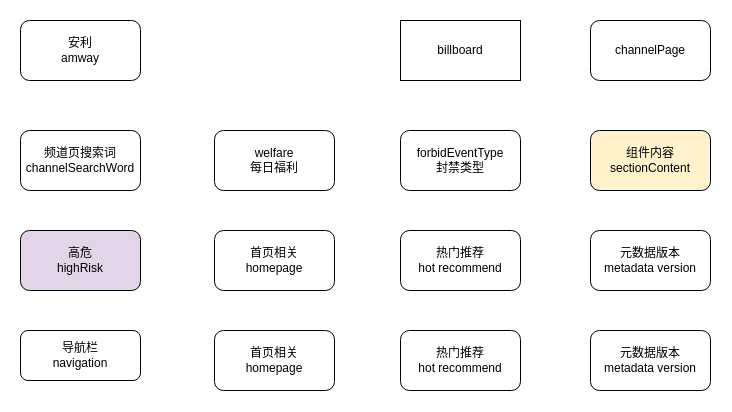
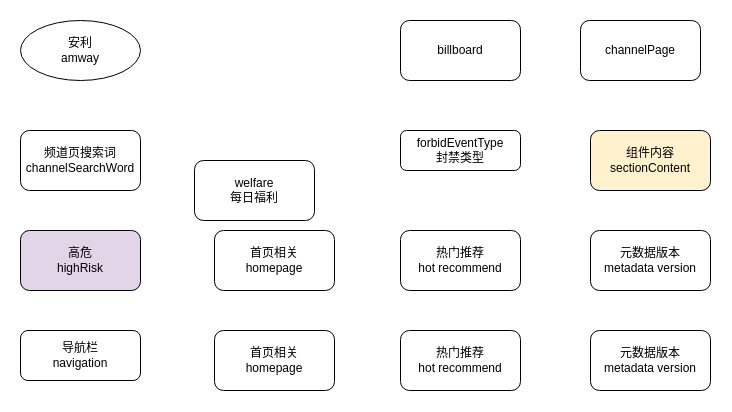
  <mxCell id="0" />
  <mxCell id="1" parent="0" />
- <mxCell id="2" value="安利&lt;br&gt;amway" style="rounded=1;whiteSpace=wrap;html=1;" vertex="1" parent="1"><mxGeometry x="20" y="20" width="120" height="60" as="geometry" /></mxCell>
- <mxCell id="3" value="billboard" style="whiteSpace=wrap;html=1;rounded=0;" vertex="1" parent="1"><mxGeometry x="400" y="20" width="120" height="60" as="geometry" /></mxCell>
- <mxCell id="4" value="channelPage" style="rounded=1;whiteSpace=wrap;html=1;" vertex="1" parent="1"><mxGeometry x="590" y="20" width="120" height="60" as="geometry" /></mxCell>
+ <mxCell id="2" value="安利&lt;br&gt;amway" style="ellipse;whiteSpace=wrap;html=1;" vertex="1" parent="1"><mxGeometry x="20" y="20" width="120" height="60" as="geometry" /></mxCell>
+ <mxCell id="3" value="billboard" style="rounded=1;whiteSpace=wrap;html=1;" vertex="1" parent="1"><mxGeometry x="400" y="20" width="120" height="60" as="geometry" /></mxCell>
+ <mxCell id="4" value="channelPage" style="rounded=1;whiteSpace=wrap;html=1;" vertex="1" parent="1"><mxGeometry x="580" y="20" width="120" height="60" as="geometry" /></mxCell>
  <mxCell id="5" value="频道页搜索词&lt;br&gt;channelSearchWord" style="rounded=1;whiteSpace=wrap;html=1;" vertex="1" parent="1"><mxGeometry x="20" y="130" width="120" height="60" as="geometry" /></mxCell>
- <mxCell id="6" value="welfare&lt;br&gt;每日福利" style="rounded=1;whiteSpace=wrap;html=1;" vertex="1" parent="1"><mxGeometry x="214" y="130" width="120" height="60" as="geometry" /></mxCell>
- <mxCell id="7" value="forbidEventType&lt;br&gt;封禁类型" style="rounded=1;whiteSpace=wrap;html=1;" vertex="1" parent="1"><mxGeometry x="400" y="130" width="120" height="60" as="geometry" /></mxCell>
+ <mxCell id="6" value="welfare&lt;br&gt;每日福利" style="rounded=1;whiteSpace=wrap;html=1;" vertex="1" parent="1"><mxGeometry x="194" y="160" width="120" height="60" as="geometry" /></mxCell>
+ <mxCell id="7" value="forbidEventType&lt;br&gt;封禁类型" style="rounded=1;whiteSpace=wrap;html=1;" vertex="1" parent="1"><mxGeometry x="400" y="130" width="120" height="40" as="geometry" /></mxCell>
  <mxCell id="8" value="组件内容&lt;br&gt;sectionContent" style="rounded=1;whiteSpace=wrap;html=1;fillColor=#fff2cc;" vertex="1" parent="1"><mxGeometry x="590" y="130" width="120" height="60" as="geometry" /></mxCell>
  <mxCell id="9" value="高危&lt;br&gt;highRisk" style="rounded=1;whiteSpace=wrap;html=1;fillColor=#e1d5e7;" vertex="1" parent="1"><mxGeometry x="20" y="230" width="120" height="60" as="geometry" /></mxCell>
  <mxCell id="10" value="首页相关&lt;br&gt;homepage" style="rounded=1;whiteSpace=wrap;html=1;" vertex="1" parent="1"><mxGeometry x="214" y="230" width="120" height="60" as="geometry" /></mxCell>
  <mxCell id="11" value="热门推荐&lt;br&gt;hot recommend" style="rounded=1;whiteSpace=wrap;html=1;" vertex="1" parent="1"><mxGeometry x="400" y="230" width="120" height="60" as="geometry" /></mxCell>
  <mxCell id="12" value="元数据版本&lt;br&gt;metadata version" style="rounded=1;whiteSpace=wrap;html=1;" vertex="1" parent="1"><mxGeometry x="590" y="230" width="120" height="60" as="geometry" /></mxCell>
  <mxCell id="13" value="导航栏&lt;br&gt;navigation" style="rounded=1;whiteSpace=wrap;html=1;" vertex="1" parent="1"><mxGeometry x="20" y="330" width="120" height="50" as="geometry" /></mxCell>
  <mxCell id="14" value="首页相关&lt;br&gt;homepage" style="rounded=1;whiteSpace=wrap;html=1;" vertex="1" parent="1"><mxGeometry x="214" y="330" width="120" height="60" as="geometry" /></mxCell>
  <mxCell id="15" value="热门推荐&lt;br&gt;hot recommend" style="rounded=1;whiteSpace=wrap;html=1;" vertex="1" parent="1"><mxGeometry x="400" y="330" width="120" height="60" as="geometry" /></mxCell>
  <mxCell id="16" value="元数据版本&lt;br&gt;metadata version" style="rounded=1;whiteSpace=wrap;html=1;" vertex="1" parent="1"><mxGeometry x="590" y="330" width="120" height="60" as="geometry" /></mxCell>
